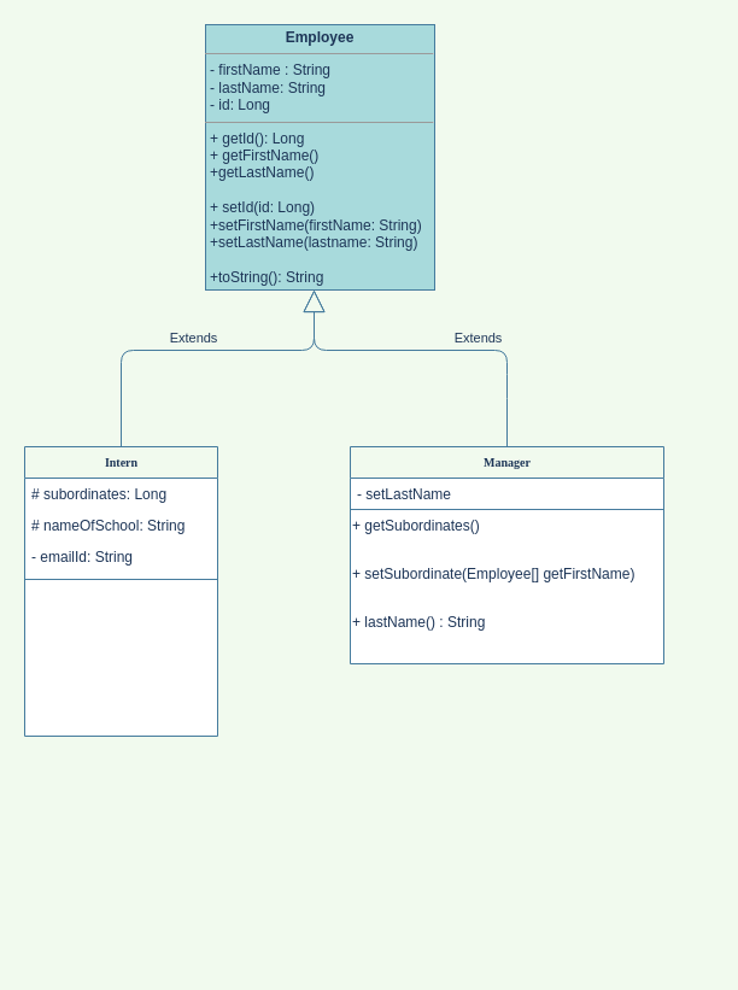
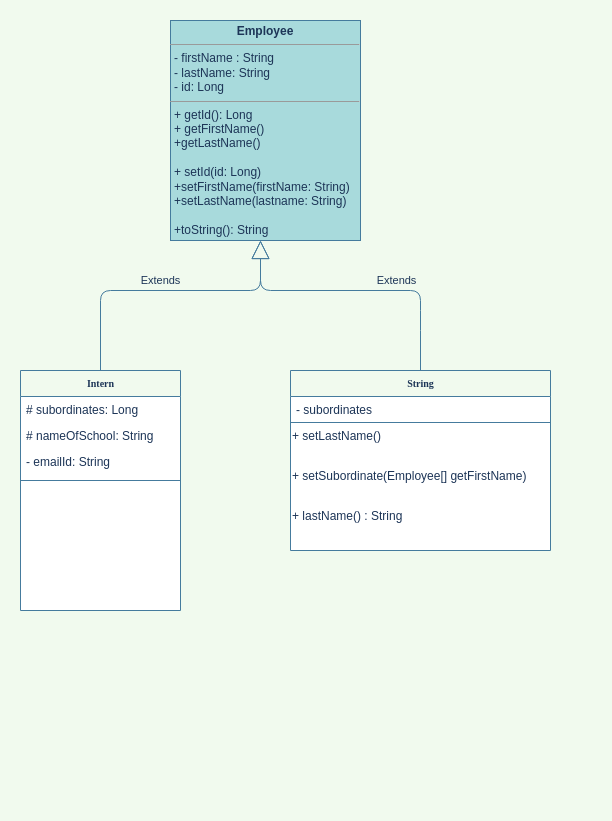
  <mxCell id="0" />
  <mxCell id="1" parent="0" />
  <mxCell id="2" style="edgeStyle=orthogonalEdgeStyle;rounded=0;html=1;dashed=1;labelBackgroundColor=none;startFill=0;endArrow=open;endFill=0;endSize=10;fontFamily=Verdana;fontSize=10;strokeColor=#457B9D;fontColor=#1D3557;" parent="1" edge="1"><mxGeometry relative="1" as="geometry"><Array as="points" /><mxPoint x="590" y="584" as="sourcePoint" /></mxGeometry></mxCell>
- <mxCell id="3" value="&lt;b&gt;Manager&lt;/b&gt;" style="swimlane;html=1;fontStyle=0;childLayout=stackLayout;horizontal=1;startSize=26;fillColor=none;horizontalStack=0;resizeParent=1;resizeLast=0;collapsible=1;marginBottom=0;swimlaneFillColor=#ffffff;rounded=0;shadow=0;comic=0;labelBackgroundColor=none;strokeWidth=1;fontFamily=Verdana;fontSize=10;align=center;strokeColor=#457B9D;fontColor=#1D3557;" parent="1" vertex="1"><mxGeometry x="290" y="370" width="260" height="180" as="geometry" /></mxCell>
+ <mxCell id="3" value="&lt;b&gt;String&lt;/b&gt;" style="swimlane;html=1;fontStyle=0;childLayout=stackLayout;horizontal=1;startSize=26;fillColor=none;horizontalStack=0;resizeParent=1;resizeLast=0;collapsible=1;marginBottom=0;swimlaneFillColor=#ffffff;rounded=0;shadow=0;comic=0;labelBackgroundColor=none;strokeWidth=1;fontFamily=Verdana;fontSize=10;align=center;strokeColor=#457B9D;fontColor=#1D3557;" parent="1" vertex="1"><mxGeometry x="290" y="370" width="260" height="180" as="geometry" /></mxCell>
  <mxCell id="4" value="" style="endArrow=none;html=1;strokeColor=#457B9D;fillColor=#A8DADC;fontColor=#1D3557;" edge="1" parent="3"><mxGeometry width="50" height="50" relative="1" as="geometry"><mxPoint y="52" as="sourcePoint" /><mxPoint x="260" y="52" as="targetPoint" /></mxGeometry></mxCell>
- <mxCell id="5" value="- setLastName" style="text;html=1;strokeColor=none;fillColor=none;align=left;verticalAlign=top;spacingLeft=4;spacingRight=4;whiteSpace=wrap;overflow=hidden;rotatable=0;points=[[0,0.5],[1,0.5]];portConstraint=eastwest;fontColor=#1D3557;" parent="3" vertex="1"><mxGeometry y="26" width="260" height="20" as="geometry" /></mxCell>
- <mxCell id="6" value="+ getSubordinates()" style="text;html=1;strokeColor=none;fillColor=none;align=left;verticalAlign=middle;whiteSpace=wrap;rounded=0;sketch=0;fontColor=#1D3557;" vertex="1" parent="3"><mxGeometry y="46" width="260" height="40" as="geometry" /></mxCell>
+ <mxCell id="5" value="- subordinates" style="text;html=1;strokeColor=none;fillColor=none;align=left;verticalAlign=top;spacingLeft=4;spacingRight=4;whiteSpace=wrap;overflow=hidden;rotatable=0;points=[[0,0.5],[1,0.5]];portConstraint=eastwest;fontColor=#1D3557;" parent="3" vertex="1"><mxGeometry y="26" width="260" height="20" as="geometry" /></mxCell>
+ <mxCell id="6" value="+ setLastName()" style="text;html=1;strokeColor=none;fillColor=none;align=left;verticalAlign=middle;whiteSpace=wrap;rounded=0;sketch=0;fontColor=#1D3557;" vertex="1" parent="3"><mxGeometry y="46" width="260" height="40" as="geometry" /></mxCell>
  <mxCell id="7" value="+ setSubordinate(Employee[] getFirstName)" style="text;html=1;strokeColor=none;fillColor=none;align=left;verticalAlign=middle;whiteSpace=wrap;rounded=0;sketch=0;fontColor=#1D3557;" vertex="1" parent="3"><mxGeometry y="86" width="260" height="40" as="geometry" /></mxCell>
  <mxCell id="8" value="+ lastName() : String" style="text;html=1;strokeColor=none;fillColor=none;align=left;verticalAlign=middle;whiteSpace=wrap;rounded=0;sketch=0;fontColor=#1D3557;" vertex="1" parent="3"><mxGeometry y="126" width="260" height="40" as="geometry" /></mxCell>
  <mxCell id="9" value="&lt;b&gt;Intern&lt;/b&gt;" style="swimlane;html=1;fontStyle=0;childLayout=stackLayout;horizontal=1;startSize=26;fillColor=none;horizontalStack=0;resizeParent=1;resizeLast=0;collapsible=1;marginBottom=0;swimlaneFillColor=#ffffff;rounded=0;shadow=0;comic=0;labelBackgroundColor=none;strokeWidth=1;fontFamily=Verdana;fontSize=10;align=center;strokeColor=#457B9D;fontColor=#1D3557;" parent="1" vertex="1"><mxGeometry x="20" y="370" width="160" height="240" as="geometry" /></mxCell>
  <mxCell id="10" value="# subordinates: Long&lt;br&gt;" style="text;html=1;strokeColor=none;fillColor=none;align=left;verticalAlign=top;spacingLeft=4;spacingRight=4;whiteSpace=wrap;overflow=hidden;rotatable=0;points=[[0,0.5],[1,0.5]];portConstraint=eastwest;fontColor=#1D3557;" parent="9" vertex="1"><mxGeometry y="26" width="160" height="26" as="geometry" /></mxCell>
  <mxCell id="11" value="# nameOfSchool: String" style="text;html=1;strokeColor=none;fillColor=none;align=left;verticalAlign=top;spacingLeft=4;spacingRight=4;whiteSpace=wrap;overflow=hidden;rotatable=0;points=[[0,0.5],[1,0.5]];portConstraint=eastwest;fontColor=#1D3557;" parent="9" vertex="1"><mxGeometry y="52" width="160" height="26" as="geometry" /></mxCell>
  <mxCell id="12" value="- emailId: String" style="text;html=1;strokeColor=none;fillColor=none;align=left;verticalAlign=top;spacingLeft=4;spacingRight=4;whiteSpace=wrap;overflow=hidden;rotatable=0;points=[[0,0.5],[1,0.5]];portConstraint=eastwest;fontColor=#1D3557;" parent="9" vertex="1"><mxGeometry y="78" width="160" height="32" as="geometry" /></mxCell>
  <mxCell id="13" value="" style="endArrow=none;html=1;strokeColor=#457B9D;fillColor=#A8DADC;fontColor=#1D3557;" edge="1" parent="9"><mxGeometry width="50" height="50" relative="1" as="geometry"><mxPoint y="110" as="sourcePoint" /><mxPoint x="160" y="110" as="targetPoint" /></mxGeometry></mxCell>
  <mxCell id="14" style="edgeStyle=orthogonalEdgeStyle;rounded=0;html=1;dashed=1;labelBackgroundColor=none;startFill=0;endArrow=open;endFill=0;endSize=10;fontFamily=Verdana;fontSize=10;strokeColor=#457B9D;fontColor=#1D3557;" parent="1" edge="1"><mxGeometry relative="1" as="geometry"><mxPoint x="590" y="718" as="sourcePoint" /></mxGeometry></mxCell>
  <mxCell id="15" style="edgeStyle=orthogonalEdgeStyle;rounded=0;html=1;dashed=1;labelBackgroundColor=none;startFill=0;endArrow=open;endFill=0;endSize=10;fontFamily=Verdana;fontSize=10;strokeColor=#457B9D;fontColor=#1D3557;" parent="1" edge="1"><mxGeometry relative="1" as="geometry"><Array as="points" /><mxPoint x="590" y="373" as="sourcePoint" /></mxGeometry></mxCell>
  <mxCell id="16" style="edgeStyle=orthogonalEdgeStyle;rounded=0;html=1;dashed=1;labelBackgroundColor=none;startFill=0;endArrow=open;endFill=0;endSize=10;fontFamily=Verdana;fontSize=10;strokeColor=#457B9D;fontColor=#1D3557;" parent="1" edge="1"><mxGeometry relative="1" as="geometry"><Array as="points"><mxPoint x="405" y="740" /><mxPoint x="405" y="740" /></Array><mxPoint x="405" y="733" as="sourcePoint" /></mxGeometry></mxCell>
  <mxCell id="17" style="edgeStyle=orthogonalEdgeStyle;rounded=0;html=1;dashed=1;labelBackgroundColor=none;startFill=0;endArrow=open;endFill=0;endSize=10;fontFamily=Verdana;fontSize=10;strokeColor=#457B9D;fontColor=#1D3557;" parent="1" edge="1"><mxGeometry relative="1" as="geometry"><Array as="points"><mxPoint x="410" y="290" /></Array><mxPoint x="350" y="290" as="targetPoint" /></mxGeometry></mxCell>
  <mxCell id="18" style="edgeStyle=orthogonalEdgeStyle;rounded=0;html=1;dashed=1;labelBackgroundColor=none;startFill=0;endArrow=open;endFill=0;endSize=10;fontFamily=Verdana;fontSize=10;strokeColor=#457B9D;fontColor=#1D3557;" parent="1" edge="1"><mxGeometry relative="1" as="geometry"><Array as="points"><mxPoint x="270" y="799" /><mxPoint x="270" y="799" /></Array><mxPoint x="240" y="799" as="sourcePoint" /></mxGeometry></mxCell>
  <mxCell id="19" value="&lt;p style=&quot;margin: 0px ; margin-top: 4px ; text-align: center&quot;&gt;&lt;b&gt;Employee&lt;/b&gt;&lt;/p&gt;&lt;hr size=&quot;1&quot;&gt;&lt;p style=&quot;margin: 0px ; margin-left: 4px&quot;&gt;- firstName : String&lt;br&gt;- lastName: String&lt;/p&gt;&lt;p style=&quot;margin: 0px ; margin-left: 4px&quot;&gt;- id: Long&lt;/p&gt;&lt;hr size=&quot;1&quot;&gt;&lt;p style=&quot;margin: 0px ; margin-left: 4px&quot;&gt;+ getId(): Long&lt;/p&gt;&lt;p style=&quot;margin: 0px ; margin-left: 4px&quot;&gt;+ getFirstName()&lt;/p&gt;&lt;p style=&quot;margin: 0px ; margin-left: 4px&quot;&gt;+getLastName()&lt;/p&gt;&lt;p style=&quot;margin: 0px ; margin-left: 4px&quot;&gt;&lt;br&gt;&lt;/p&gt;&lt;p style=&quot;margin: 0px ; margin-left: 4px&quot;&gt;+ setId(id: Long)&lt;/p&gt;&lt;p style=&quot;margin: 0px ; margin-left: 4px&quot;&gt;+setFirstName(firstName: String)&lt;/p&gt;&lt;p style=&quot;margin: 0px ; margin-left: 4px&quot;&gt;+setLastName(lastname: String)&lt;/p&gt;&lt;p style=&quot;margin: 0px ; margin-left: 4px&quot;&gt;&lt;br&gt;&lt;/p&gt;&lt;p style=&quot;margin: 0px ; margin-left: 4px&quot;&gt;+toString(): String&lt;/p&gt;&lt;p style=&quot;margin: 0px ; margin-left: 4px&quot;&gt;&lt;br&gt;&lt;/p&gt;" style="verticalAlign=top;align=left;overflow=fill;fontSize=12;fontFamily=Helvetica;html=1;rounded=0;shadow=0;comic=0;labelBackgroundColor=none;strokeWidth=1;fillColor=#A8DADC;strokeColor=#457B9D;fontColor=#1D3557;" parent="1" vertex="1"><mxGeometry x="170" y="20" width="190" height="220" as="geometry" /></mxCell>
  <mxCell id="20" value="Extends" style="endArrow=block;endSize=16;endFill=0;html=1;exitX=0.5;exitY=0;exitDx=0;exitDy=0;fillColor=#A8DADC;strokeColor=#457B9D;labelBackgroundColor=#F1FAEE;fontColor=#1D3557;" edge="1" parent="1" source="9"><mxGeometry x="-0.032" y="10" width="160" relative="1" as="geometry"><mxPoint x="130" y="230" as="sourcePoint" /><mxPoint x="260" y="240" as="targetPoint" /><Array as="points"><mxPoint x="100" y="290" /><mxPoint x="260" y="290" /></Array><mxPoint as="offset" /></mxGeometry></mxCell>
  <mxCell id="21" value="Extends" style="endArrow=block;endSize=16;endFill=0;html=1;fillColor=#A8DADC;strokeColor=#457B9D;exitX=0.5;exitY=0;exitDx=0;exitDy=0;labelBackgroundColor=#F1FAEE;fontColor=#1D3557;" edge="1" parent="1" source="3"><mxGeometry x="-0.283" y="-10" width="160" relative="1" as="geometry"><mxPoint x="420" y="370" as="sourcePoint" /><mxPoint x="260" y="240" as="targetPoint" /><Array as="points"><mxPoint x="420" y="320" /><mxPoint x="420" y="290" /><mxPoint x="260" y="290" /></Array><mxPoint as="offset" /></mxGeometry></mxCell>
